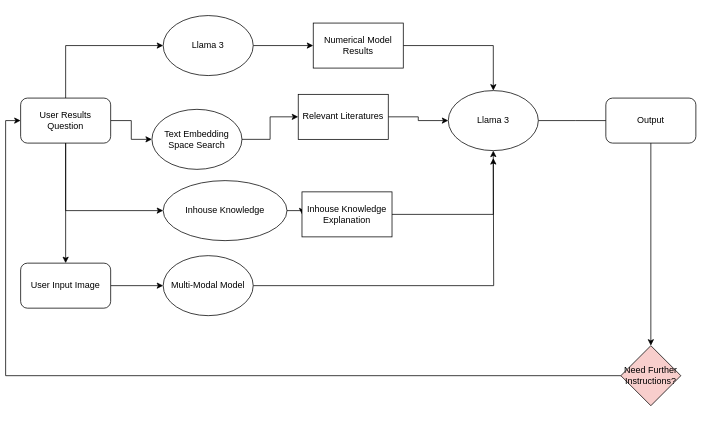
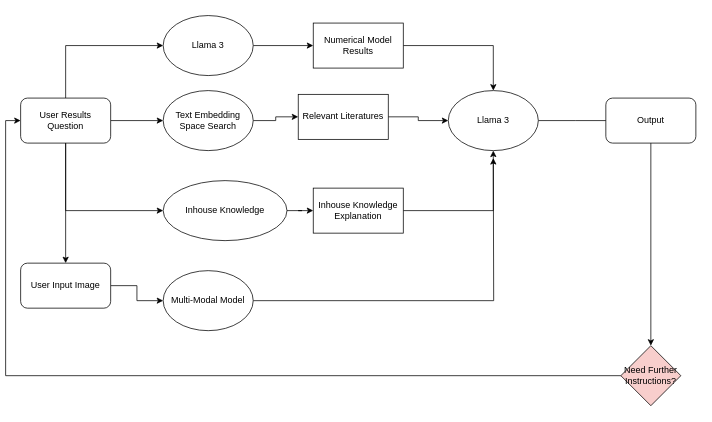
  <mxCell id="0" />
  <mxCell id="1" parent="0" />
  <mxCell id="2" value="" style="edgeStyle=orthogonalEdgeStyle;rounded=0;orthogonalLoop=1;jettySize=auto;html=1;" edge="1" parent="1" source="6" target="8"><mxGeometry relative="1" as="geometry"><Array as="points"><mxPoint x="80" y="60" /></Array></mxGeometry></mxCell>
  <mxCell id="3" value="" style="edgeStyle=orthogonalEdgeStyle;rounded=0;orthogonalLoop=1;jettySize=auto;html=1;" edge="1" parent="1" source="6" target="12"><mxGeometry relative="1" as="geometry" /></mxCell>
  <mxCell id="4" style="edgeStyle=orthogonalEdgeStyle;rounded=0;orthogonalLoop=1;jettySize=auto;html=1;entryX=0;entryY=0.5;entryDx=0;entryDy=0;" edge="1" parent="1" source="6" target="16"><mxGeometry relative="1" as="geometry"><Array as="points"><mxPoint x="80" y="280" /></Array></mxGeometry></mxCell>
  <mxCell id="5" style="edgeStyle=orthogonalEdgeStyle;rounded=0;orthogonalLoop=1;jettySize=auto;html=1;entryX=0.5;entryY=0;entryDx=0;entryDy=0;" edge="1" parent="1" source="6" target="24"><mxGeometry relative="1" as="geometry" /></mxCell>
  <mxCell id="6" value="User Results Question" style="rounded=1;whiteSpace=wrap;html=1;" vertex="1" parent="1"><mxGeometry x="20" y="130" width="120" height="60" as="geometry" /></mxCell>
  <mxCell id="7" value="" style="edgeStyle=orthogonalEdgeStyle;rounded=0;orthogonalLoop=1;jettySize=auto;html=1;" edge="1" parent="1" source="8" target="10"><mxGeometry relative="1" as="geometry" /></mxCell>
  <mxCell id="8" value="Llama 3" style="ellipse;whiteSpace=wrap;html=1;" vertex="1" parent="1"><mxGeometry x="210" y="20" width="120" height="80" as="geometry" /></mxCell>
  <mxCell id="9" style="edgeStyle=orthogonalEdgeStyle;rounded=0;orthogonalLoop=1;jettySize=auto;html=1;exitX=1;exitY=0.5;exitDx=0;exitDy=0;entryX=0.5;entryY=0;entryDx=0;entryDy=0;" edge="1" parent="1" source="10" target="20"><mxGeometry relative="1" as="geometry" /></mxCell>
  <mxCell id="10" value="Numerical Model Results" style="whiteSpace=wrap;html=1;" vertex="1" parent="1"><mxGeometry x="410" y="30" width="120" height="60" as="geometry" /></mxCell>
  <mxCell id="11" value="" style="edgeStyle=orthogonalEdgeStyle;rounded=0;orthogonalLoop=1;jettySize=auto;html=1;" edge="1" parent="1" source="12" target="14"><mxGeometry relative="1" as="geometry" /></mxCell>
- <mxCell id="12" value="Text Embedding Space Search" style="ellipse;whiteSpace=wrap;html=1;" vertex="1" parent="1"><mxGeometry x="195" y="145" width="120" height="80" as="geometry" /></mxCell>
+ <mxCell id="12" value="Text Embedding Space Search" style="ellipse;whiteSpace=wrap;html=1;" vertex="1" parent="1"><mxGeometry x="210" y="120" width="120" height="80" as="geometry" /></mxCell>
  <mxCell id="13" style="edgeStyle=orthogonalEdgeStyle;rounded=0;orthogonalLoop=1;jettySize=auto;html=1;" edge="1" parent="1" source="14" target="20"><mxGeometry relative="1" as="geometry" /></mxCell>
  <mxCell id="14" value="Relevant Literatures" style="whiteSpace=wrap;html=1;" vertex="1" parent="1"><mxGeometry x="390" y="125" width="120" height="60" as="geometry" /></mxCell>
  <mxCell id="15" value="" style="edgeStyle=orthogonalEdgeStyle;rounded=0;orthogonalLoop=1;jettySize=auto;html=1;" edge="1" parent="1" source="16" target="18"><mxGeometry relative="1" as="geometry" /></mxCell>
  <mxCell id="16" value="Inhouse Knowledge" style="ellipse;whiteSpace=wrap;html=1;" vertex="1" parent="1"><mxGeometry x="210" y="240" width="165" height="80" as="geometry" /></mxCell>
  <mxCell id="17" style="edgeStyle=orthogonalEdgeStyle;rounded=0;orthogonalLoop=1;jettySize=auto;html=1;exitX=1;exitY=0.5;exitDx=0;exitDy=0;entryX=0.5;entryY=1;entryDx=0;entryDy=0;" edge="1" parent="1" source="18" target="20"><mxGeometry relative="1" as="geometry" /></mxCell>
- <mxCell id="18" value="Inhouse Knowledge Explanation" style="whiteSpace=wrap;html=1;" vertex="1" parent="1"><mxGeometry x="395" y="255" width="120" height="60" as="geometry" /></mxCell>
+ <mxCell id="18" value="Inhouse Knowledge Explanation" style="whiteSpace=wrap;html=1;" vertex="1" parent="1"><mxGeometry x="410" y="250" width="120" height="60" as="geometry" /></mxCell>
  <mxCell id="19" value="" style="edgeStyle=orthogonalEdgeStyle;rounded=0;orthogonalLoop=1;jettySize=auto;html=1;" edge="1" parent="1" source="20"><mxGeometry relative="1" as="geometry"><mxPoint x="810" y="160" as="targetPoint" /></mxGeometry></mxCell>
  <mxCell id="20" value="Llama 3" style="ellipse;whiteSpace=wrap;html=1;" vertex="1" parent="1"><mxGeometry x="590" y="120" width="120" height="80" as="geometry" /></mxCell>
  <mxCell id="21" style="edgeStyle=orthogonalEdgeStyle;rounded=0;orthogonalLoop=1;jettySize=auto;html=1;" edge="1" parent="1" source="22"><mxGeometry relative="1" as="geometry"><mxPoint x="650" y="210" as="targetPoint" /></mxGeometry></mxCell>
- <mxCell id="22" value="Multi-Modal Model" style="ellipse;whiteSpace=wrap;html=1;" vertex="1" parent="1"><mxGeometry x="210" y="340" width="120" height="80" as="geometry" /></mxCell>
+ <mxCell id="22" value="Multi-Modal Model" style="ellipse;whiteSpace=wrap;html=1;" vertex="1" parent="1"><mxGeometry x="210" y="360" width="120" height="80" as="geometry" /></mxCell>
  <mxCell id="23" style="edgeStyle=orthogonalEdgeStyle;rounded=0;orthogonalLoop=1;jettySize=auto;html=1;entryX=0;entryY=0.5;entryDx=0;entryDy=0;" edge="1" parent="1" source="24" target="22"><mxGeometry relative="1" as="geometry" /></mxCell>
  <mxCell id="24" value="User Input Image" style="rounded=1;whiteSpace=wrap;html=1;" vertex="1" parent="1"><mxGeometry x="20" y="350" width="120" height="60" as="geometry" /></mxCell>
  <mxCell id="25" style="edgeStyle=orthogonalEdgeStyle;rounded=0;orthogonalLoop=1;jettySize=auto;html=1;" edge="1" parent="1" source="26" target="28"><mxGeometry relative="1" as="geometry"><mxPoint x="860" y="460" as="targetPoint" /></mxGeometry></mxCell>
  <mxCell id="26" value="Output" style="rounded=1;whiteSpace=wrap;html=1;" vertex="1" parent="1"><mxGeometry x="800" y="130" width="120" height="60" as="geometry" /></mxCell>
  <mxCell id="27" style="edgeStyle=orthogonalEdgeStyle;rounded=0;orthogonalLoop=1;jettySize=auto;html=1;entryX=0;entryY=0.5;entryDx=0;entryDy=0;" edge="1" parent="1" source="28" target="6"><mxGeometry relative="1" as="geometry" /></mxCell>
  <mxCell id="28" value="Need Further Instructions?" style="rhombus;whiteSpace=wrap;html=1;fillColor=#f8cecc;" vertex="1" parent="1"><mxGeometry x="820" y="460" width="80" height="80" as="geometry" /></mxCell>
